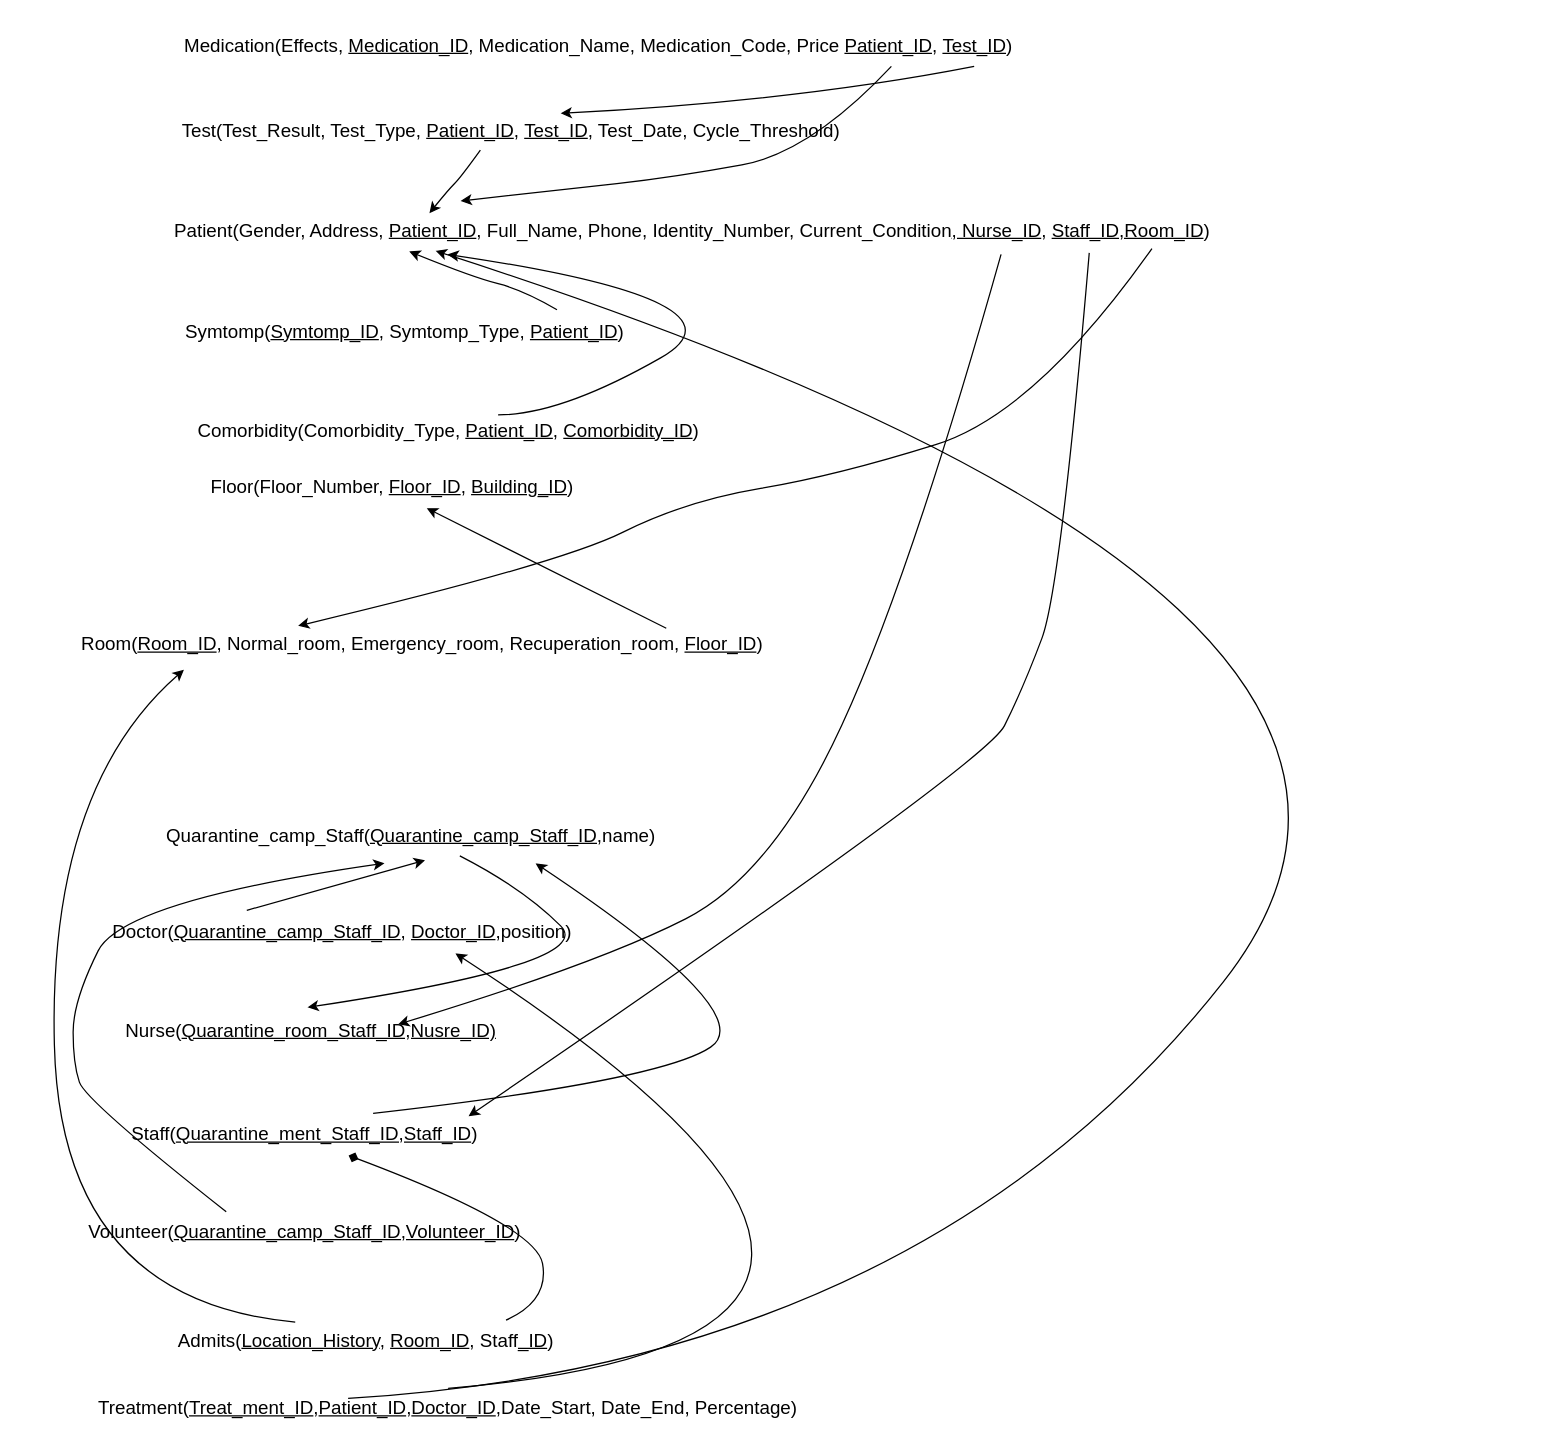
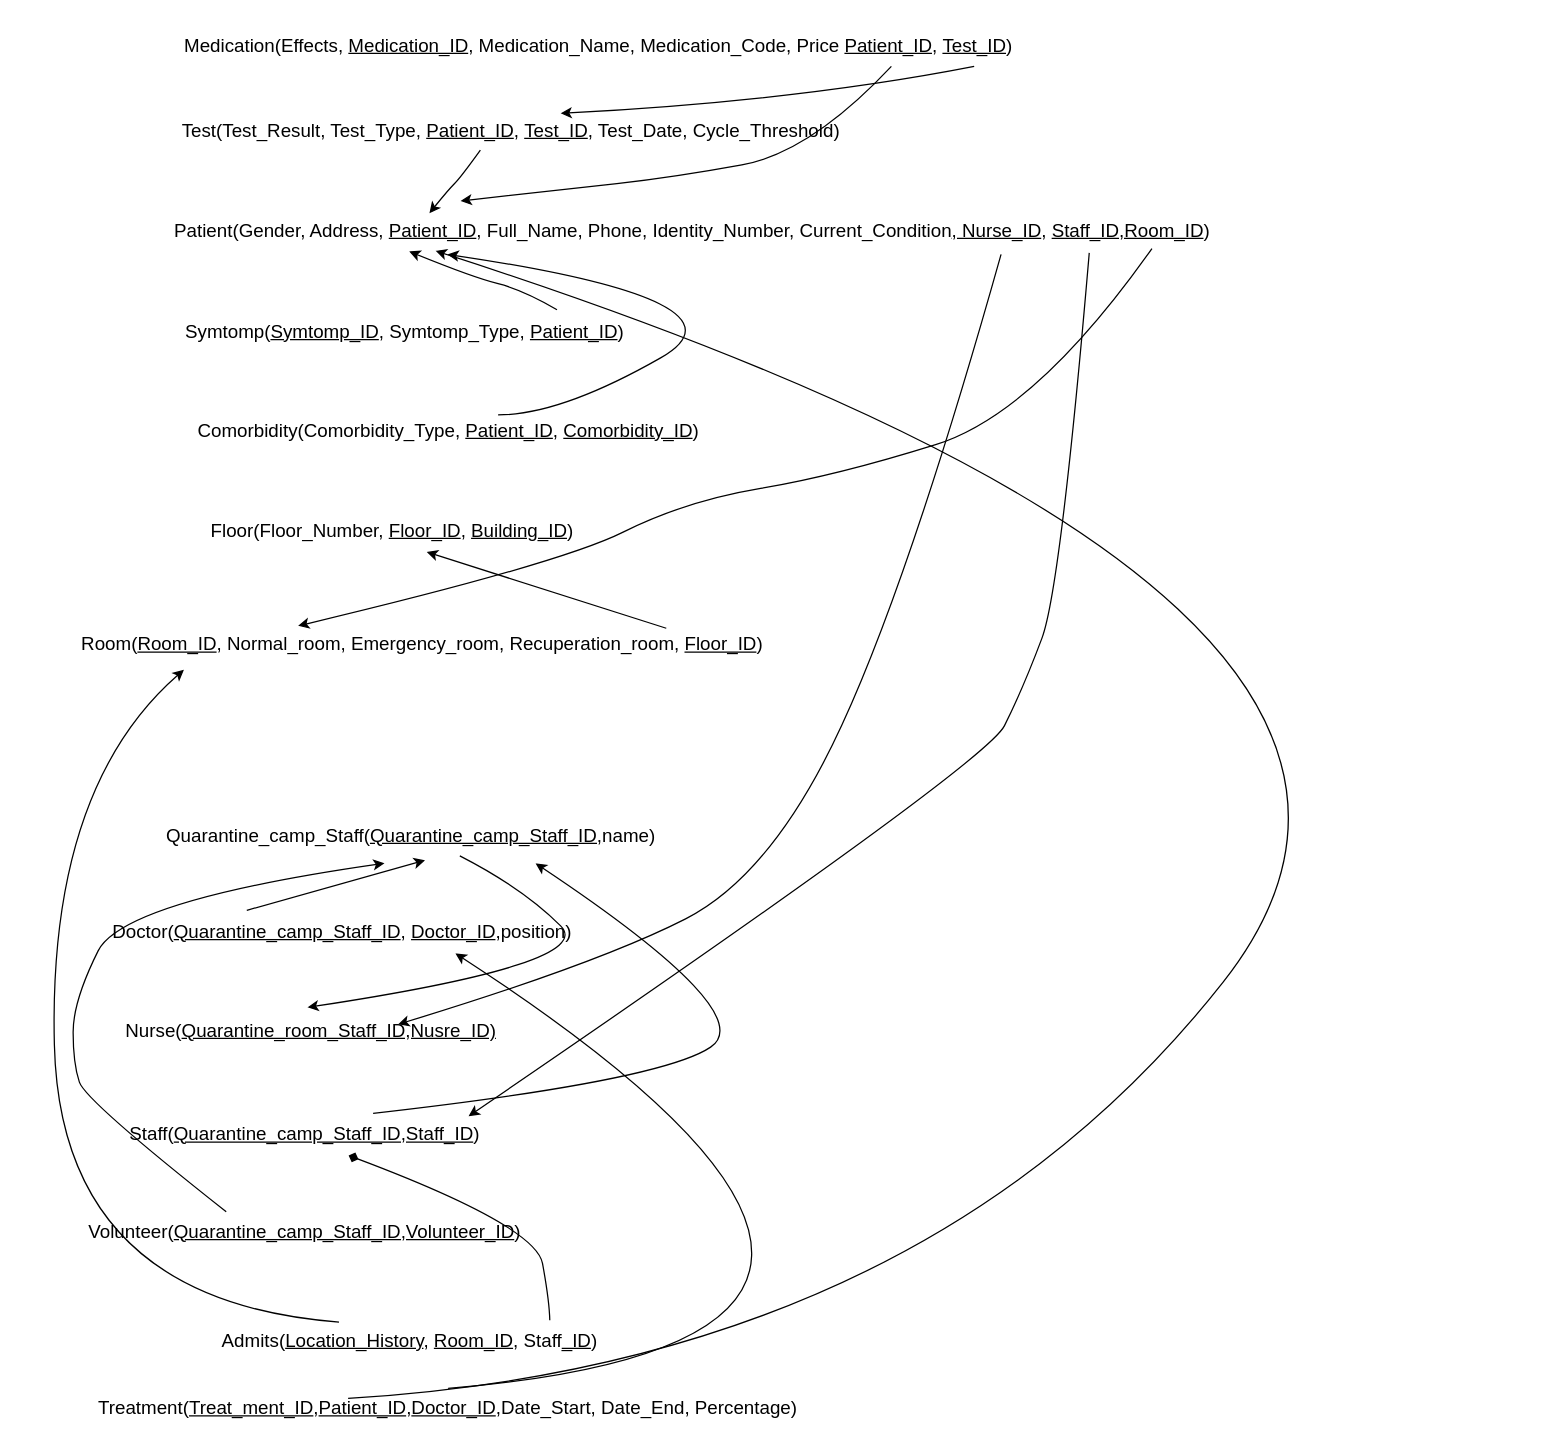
  <mxCell id="0" />
  <mxCell id="1" parent="0" />
  <mxCell id="2" value="Patient(Gender, Address, &lt;u style=&quot;font-size: 15px;&quot;&gt;Patient_ID&lt;/u&gt;, Full_Name, Phone, Identity_Number, Current_Condition&lt;u style=&quot;font-size: 15px;&quot;&gt;, Nurse_ID&lt;/u&gt;, &lt;u style=&quot;font-size: 15px;&quot;&gt;Staff_ID,Room_ID&lt;/u&gt;)" style="text;html=1;align=center;verticalAlign=middle;resizable=0;points=[];autosize=1;strokeColor=none;fillColor=none;fontSize=15;" parent="1" vertex="1"><mxGeometry x="128" y="168.25" width="850" height="30" as="geometry" /></mxCell>
  <mxCell id="3" value="Symtomp(&lt;u style=&quot;font-size: 15px;&quot;&gt;Symtomp_ID&lt;/u&gt;, Symtomp_Type, &lt;u style=&quot;font-size: 15px;&quot;&gt;Patient_ID&lt;/u&gt;)" style="text;html=1;align=center;verticalAlign=middle;resizable=0;points=[];autosize=1;strokeColor=none;fillColor=none;fontSize=15;" parent="1" vertex="1"><mxGeometry x="138" y="249.25" width="370" height="30" as="geometry" /></mxCell>
  <mxCell id="4" value="Comorbidity(Comorbidity_Type, &lt;u style=&quot;font-size: 15px;&quot;&gt;Patient_ID&lt;/u&gt;, &lt;u style=&quot;font-size: 15px;&quot;&gt;Comorbidity_ID&lt;/u&gt;)" style="text;html=1;align=center;verticalAlign=middle;resizable=0;points=[];autosize=1;strokeColor=none;fillColor=none;fontSize=15;" parent="1" vertex="1"><mxGeometry x="148" y="327.5" width="420" height="30" as="geometry" /></mxCell>
- <mxCell id="5" value="Floor(Floor_Number, &lt;u style=&quot;font-size: 15px;&quot;&gt;Floor_ID&lt;/u&gt;, &lt;u style=&quot;font-size: 15px;&quot;&gt;Building_ID&lt;/u&gt;)" style="text;html=1;align=center;verticalAlign=middle;resizable=0;points=[];autosize=1;strokeColor=none;fillColor=none;fontSize=15;" parent="1" vertex="1"><mxGeometry x="158" y="372.5" width="310" height="30" as="geometry" /></mxCell>
+ <mxCell id="5" value="Floor(Floor_Number, &lt;u style=&quot;font-size: 15px;&quot;&gt;Floor_ID&lt;/u&gt;, &lt;u style=&quot;font-size: 15px;&quot;&gt;Building_ID&lt;/u&gt;)" style="text;html=1;align=center;verticalAlign=middle;resizable=0;points=[];autosize=1;strokeColor=none;fillColor=none;fontSize=15;" parent="1" vertex="1"><mxGeometry x="158" y="407.5" width="310" height="30" as="geometry" /></mxCell>
  <mxCell id="6" value="Quarantine_camp_Staff(&lt;u&gt;Quarantine_camp_Staff_ID,&lt;/u&gt;&lt;span style=&quot;font-size: 15px;&quot;&gt;name&lt;/span&gt;)" style="text;html=1;align=center;verticalAlign=middle;resizable=0;points=[];autosize=1;strokeColor=none;fillColor=none;fontSize=15;" parent="1" vertex="1"><mxGeometry x="123" y="652.41" width="410" height="30" as="geometry" /></mxCell>
  <mxCell id="7" value="Test(Test_Result, Test_Type,&amp;nbsp;&lt;u style=&quot;border-color: var(--border-color); font-size: 15px;&quot;&gt;Patient_ID&lt;/u&gt;&lt;span style=&quot;font-size: 15px;&quot;&gt;,&amp;nbsp;&lt;/span&gt;&lt;u style=&quot;border-color: var(--border-color); font-size: 15px;&quot;&gt;Test_ID&lt;/u&gt;&lt;span style=&quot;font-size: 15px;&quot;&gt;, Test_Date, Cycle_Threshold)&lt;/span&gt;" style="text;html=1;align=center;verticalAlign=middle;resizable=0;points=[];autosize=1;strokeColor=none;fillColor=none;fontSize=15;" parent="1" vertex="1"><mxGeometry x="133" y="88.25" width="550" height="30" as="geometry" /></mxCell>
  <mxCell id="8" value="Medication(Effects,&amp;nbsp;&lt;u style=&quot;border-color: var(--border-color); font-size: 15px;&quot;&gt;Medication_ID&lt;/u&gt;&lt;span style=&quot;font-size: 15px;&quot;&gt;, Medication_Name, Medication_Code, Price&amp;nbsp;&lt;/span&gt;&lt;u style=&quot;border-color: var(--border-color); font-size: 15px;&quot;&gt;Patient_ID&lt;/u&gt;&lt;span style=&quot;font-size: 15px;&quot;&gt;,&amp;nbsp;&lt;/span&gt;&lt;u style=&quot;border-color: var(--border-color); font-size: 15px;&quot;&gt;Test_ID&lt;/u&gt;&lt;span style=&quot;font-size: 15px;&quot;&gt;)&lt;/span&gt;" style="text;html=1;align=center;verticalAlign=middle;resizable=0;points=[];autosize=1;strokeColor=none;fillColor=none;fontSize=15;" parent="1" vertex="1"><mxGeometry x="133" y="20" width="690" height="30" as="geometry" /></mxCell>
  <mxCell id="9" value="" style="curved=1;endArrow=classic;html=1;rounded=0;exitX=0.84;exitY=1.081;exitDx=0;exitDy=0;exitPerimeter=0;fontSize=15;" parent="1" source="8" edge="1"><mxGeometry width="50" height="50" relative="1" as="geometry"><mxPoint x="520.512" y="-38.75" as="sourcePoint" /><mxPoint x="368" y="160" as="targetPoint" /><Array as="points"><mxPoint x="648" y="121.25" /><mxPoint x="538" y="141.25" /><mxPoint x="448" y="151.25" /></Array></mxGeometry></mxCell>
  <mxCell id="10" value="" style="curved=1;endArrow=classic;html=1;rounded=0;exitX=0.456;exitY=1.036;exitDx=0;exitDy=0;exitPerimeter=0;fontSize=15;entryX=0.253;entryY=0.054;entryDx=0;entryDy=0;entryPerimeter=0;" parent="1" source="7" target="2" edge="1"><mxGeometry width="50" height="50" relative="1" as="geometry"><mxPoint x="408" y="261.25" as="sourcePoint" /><mxPoint x="358" y="161.25" as="targetPoint" /><Array as="points"><mxPoint x="368" y="141.25" /><mxPoint x="358" y="151.25" /></Array></mxGeometry></mxCell>
  <mxCell id="11" value="" style="curved=1;endArrow=classic;html=1;rounded=0;exitX=0.936;exitY=1.081;exitDx=0;exitDy=0;exitPerimeter=0;fontSize=15;" parent="1" source="8" edge="1"><mxGeometry width="50" height="50" relative="1" as="geometry"><mxPoint x="648" y="131.25" as="sourcePoint" /><mxPoint x="448" y="90" as="targetPoint" /><Array as="points"><mxPoint x="638" y="80" /></Array></mxGeometry></mxCell>
  <mxCell id="12" value="" style="curved=1;endArrow=classic;html=1;rounded=0;exitX=0.83;exitY=-0.073;exitDx=0;exitDy=0;exitPerimeter=0;fontSize=15;entryX=0.234;entryY=1.074;entryDx=0;entryDy=0;entryPerimeter=0;" parent="1" source="3" target="2" edge="1"><mxGeometry width="50" height="50" relative="1" as="geometry"><mxPoint x="378" y="271.25" as="sourcePoint" /><mxPoint x="378" y="201.25" as="targetPoint" /><Array as="points"><mxPoint x="418" y="231.25" /><mxPoint x="378" y="221.25" /></Array></mxGeometry></mxCell>
  <mxCell id="13" value="" style="curved=1;endArrow=classic;html=1;rounded=0;fontSize=15;entryX=0.27;entryY=1.152;entryDx=0;entryDy=0;entryPerimeter=0;" parent="1" target="2" edge="1"><mxGeometry width="50" height="50" relative="1" as="geometry"><mxPoint x="398" y="331.25" as="sourcePoint" /><mxPoint x="398" y="201.25" as="targetPoint" /><Array as="points"><mxPoint x="448" y="331.25" /><mxPoint x="608" y="240" /></Array></mxGeometry></mxCell>
  <mxCell id="14" value="" style="curved=1;endArrow=classic;html=1;rounded=0;entryX=0.59;entryY=1.112;entryDx=0;entryDy=0;entryPerimeter=0;exitX=0.843;exitY=0.089;exitDx=0;exitDy=0;exitPerimeter=0;fontSize=15;" parent="1" source="21" target="5" edge="1"><mxGeometry width="50" height="50" relative="1" as="geometry"><mxPoint x="385.76" y="486.274" as="sourcePoint" /><mxPoint x="468" y="511.25" as="targetPoint" /><Array as="points" /></mxGeometry></mxCell>
  <mxCell id="15" value="" style="curved=1;endArrow=classic;html=1;rounded=0;fontSize=15;exitX=0.791;exitY=1.152;exitDx=0;exitDy=0;exitPerimeter=0;" parent="1" source="2" edge="1"><mxGeometry width="50" height="50" relative="1" as="geometry"><mxPoint x="788" y="220" as="sourcePoint" /><mxPoint x="318" y="818.75" as="targetPoint" /><Array as="points"><mxPoint x="728" y="460" /><mxPoint x="618" y="698.75" /><mxPoint x="478" y="770" /></Array></mxGeometry></mxCell>
  <mxCell id="16" value="Doctor(&lt;u style=&quot;border-color: var(--border-color);&quot;&gt;Quarantine_camp_Staff_ID&lt;/u&gt;, &lt;u&gt;Doctor_ID&lt;/u&gt;,&lt;span style=&quot;font-size: 15px;&quot;&gt;position&lt;/span&gt;)" style="text;html=1;align=center;verticalAlign=middle;resizable=0;points=[];autosize=1;strokeColor=none;fillColor=none;fontSize=15;" parent="1" vertex="1"><mxGeometry x="78" y="729.25" width="390" height="30" as="geometry" /></mxCell>
  <mxCell id="17" value="Nurse(&lt;u style=&quot;border-color: var(--border-color);&quot;&gt;Quarantine_room_Staff_ID,Nusre_ID)&lt;/u&gt;" style="text;html=1;align=center;verticalAlign=middle;resizable=0;points=[];autosize=1;strokeColor=none;fillColor=none;fontSize=15;" parent="1" vertex="1"><mxGeometry x="88" y="808.25" width="320" height="30" as="geometry" /></mxCell>
- <mxCell id="18" value="Staff(&lt;u style=&quot;border-color: var(--border-color);&quot;&gt;Quarantine_ment_Staff_ID,Staff_ID&lt;/u&gt;)" style="text;html=1;align=center;verticalAlign=middle;resizable=0;points=[];autosize=1;strokeColor=none;fillColor=none;fontSize=15;" parent="1" vertex="1"><mxGeometry x="93" y="891.25" width="300" height="30" as="geometry" /></mxCell>
+ <mxCell id="18" value="Staff(&lt;u style=&quot;border-color: var(--border-color);&quot;&gt;Quarantine_camp_Staff_ID,Staff_ID&lt;/u&gt;)" style="text;html=1;align=center;verticalAlign=middle;resizable=0;points=[];autosize=1;strokeColor=none;fillColor=none;fontSize=15;" parent="1" vertex="1"><mxGeometry x="93" y="891.25" width="300" height="30" as="geometry" /></mxCell>
  <mxCell id="19" value="Volunteer(&lt;u style=&quot;border-color: var(--border-color);&quot;&gt;Quarantine_camp_Staff_ID,Volunteer_ID&lt;/u&gt;)" style="text;html=1;align=center;verticalAlign=middle;resizable=0;points=[];autosize=1;strokeColor=none;fillColor=none;fontSize=15;" parent="1" vertex="1"><mxGeometry x="58" y="968.75" width="370" height="30" as="geometry" /></mxCell>
  <mxCell id="20" value="" style="curved=1;endArrow=classic;html=1;rounded=0;exitX=0.874;exitY=1.113;exitDx=0;exitDy=0;exitPerimeter=0;entryX=0.938;entryY=0.033;entryDx=0;entryDy=0;entryPerimeter=0;fontSize=15;" parent="1" source="2" target="18" edge="1"><mxGeometry width="50" height="50" relative="1" as="geometry"><mxPoint x="788" y="461.25" as="sourcePoint" /><mxPoint x="838" y="411.25" as="targetPoint" /><Array as="points"><mxPoint x="848" y="470" /><mxPoint x="818" y="550" /><mxPoint x="788" y="610" /></Array></mxGeometry></mxCell>
  <mxCell id="21" value="Room(&lt;u style=&quot;font-size: 15px;&quot;&gt;Room_ID&lt;/u&gt;,&amp;nbsp;Normal_room,&amp;nbsp;Emergency_room,&amp;nbsp;Recuperation_room, &lt;u style=&quot;font-size: 15px;&quot;&gt;Floor_ID&lt;/u&gt;)" style="text;html=1;align=center;verticalAlign=middle;resizable=0;points=[];autosize=1;strokeColor=none;fillColor=none;fontSize=15;" parent="1" vertex="1"><mxGeometry x="52" y="499.25" width="570" height="30" as="geometry" /></mxCell>
- <mxCell id="22" value="Admits(&lt;u style=&quot;font-size: 15px;&quot;&gt;Location_History&lt;/u&gt;, &lt;u style=&quot;font-size: 15px;&quot;&gt;Room_ID&lt;/u&gt;, Staff&lt;u style=&quot;font-size: 15px;&quot;&gt;_ID&lt;/u&gt;)" style="text;html=1;align=center;verticalAlign=middle;resizable=0;points=[];autosize=1;strokeColor=none;fillColor=none;fontSize=15;" parent="1" vertex="1"><mxGeometry x="132" y="1056" width="320" height="30" as="geometry" /></mxCell>
+ <mxCell id="22" value="Admits(&lt;u style=&quot;font-size: 15px;&quot;&gt;Location_History&lt;/u&gt;, &lt;u style=&quot;font-size: 15px;&quot;&gt;Room_ID&lt;/u&gt;, Staff&lt;u style=&quot;font-size: 15px;&quot;&gt;_ID&lt;/u&gt;)" style="text;html=1;align=center;verticalAlign=middle;resizable=0;points=[];autosize=1;strokeColor=none;fillColor=none;fontSize=15;" parent="1" vertex="1"><mxGeometry x="167" y="1056" width="320" height="30" as="geometry" /></mxCell>
  <mxCell id="23" value="" style="curved=1;endArrow=diamond;html=1;rounded=0;entryX=0.618;entryY=1.082;entryDx=0;entryDy=0;entryPerimeter=0;exitX=0.851;exitY=-0.019;exitDx=0;exitDy=0;exitPerimeter=0;fontSize=15;" parent="1" source="22" target="18" edge="1"><mxGeometry width="50" height="50" relative="1" as="geometry"><mxPoint x="377" y="1048" as="sourcePoint" /><mxPoint x="274" y="1013" as="targetPoint" /><Array as="points"><mxPoint x="439" y="1040" /><mxPoint x="428" y="980" /></Array></mxGeometry></mxCell>
  <mxCell id="24" value="" style="curved=1;endArrow=classic;html=1;rounded=0;entryX=0.166;entryY=1.196;entryDx=0;entryDy=0;entryPerimeter=0;fontSize=15;exitX=0.324;exitY=0.031;exitDx=0;exitDy=0;exitPerimeter=0;" parent="1" source="22" target="21" edge="1"><mxGeometry width="50" height="50" relative="1" as="geometry"><mxPoint x="268" y="1050" as="sourcePoint" /><mxPoint x="98" y="940" as="targetPoint" /><Array as="points"><mxPoint x="48" y="1040" /><mxPoint x="38" y="630" /></Array></mxGeometry></mxCell>
  <mxCell id="25" value="" style="curved=1;endArrow=classic;html=1;rounded=0;exitX=0.933;exitY=0.996;exitDx=0;exitDy=0;exitPerimeter=0;fontSize=15;" parent="1" source="2" edge="1"><mxGeometry width="50" height="50" relative="1" as="geometry"><mxPoint x="937.03" y="212.18" as="sourcePoint" /><mxPoint x="238" y="500" as="targetPoint" /><Array as="points"><mxPoint x="828" y="330" /><mxPoint x="668" y="380" /><mxPoint x="548" y="400" /><mxPoint x="448" y="450" /></Array></mxGeometry></mxCell>
  <mxCell id="26" value="" style="endArrow=none;html=1;rounded=0;exitX=0.528;exitY=1.171;exitDx=0;exitDy=0;exitPerimeter=0;entryX=0.305;entryY=-0.057;entryDx=0;entryDy=0;entryPerimeter=0;endFill=0;startArrow=classic;startFill=1;" parent="1" source="6" target="16" edge="1"><mxGeometry width="50" height="50" relative="1" as="geometry"><mxPoint x="678" y="830" as="sourcePoint" /><mxPoint x="198" y="780" as="targetPoint" /></mxGeometry></mxCell>
  <mxCell id="27" value="" style="endArrow=classic;html=1;entryX=0.492;entryY=-0.102;entryDx=0;entryDy=0;entryPerimeter=0;exitX=0.596;exitY=1.053;exitDx=0;exitDy=0;exitPerimeter=0;curved=1;" parent="1" source="6" target="17" edge="1"><mxGeometry width="50" height="50" relative="1" as="geometry"><mxPoint x="358" y="700" as="sourcePoint" /><mxPoint x="221" y="738" as="targetPoint" /><Array as="points"><mxPoint x="418" y="710" /><mxPoint x="478" y="770" /></Array></mxGeometry></mxCell>
  <mxCell id="28" value="" style="endArrow=none;html=1;curved=1;startArrow=classic;startFill=1;endFill=0;" parent="1" edge="1"><mxGeometry width="50" height="50" relative="1" as="geometry"><mxPoint x="428" y="690" as="sourcePoint" /><mxPoint x="298" y="890" as="targetPoint" /><Array as="points"><mxPoint x="608" y="810" /><mxPoint x="528" y="864" /></Array></mxGeometry></mxCell>
  <mxCell id="29" value="" style="endArrow=none;html=1;curved=1;entryX=0.331;entryY=-0.001;entryDx=0;entryDy=0;entryPerimeter=0;endFill=0;startArrow=classic;startFill=1;exitX=0.449;exitY=1.249;exitDx=0;exitDy=0;exitPerimeter=0;" parent="1" source="6" target="19" edge="1"><mxGeometry width="50" height="50" relative="1" as="geometry"><mxPoint x="268" y="690" as="sourcePoint" /><mxPoint x="-82" y="882.41" as="targetPoint" /><Array as="points"><mxPoint x="98" y="720" /><mxPoint x="58" y="800" /><mxPoint x="58" y="850" /><mxPoint x="68" y="880" /></Array></mxGeometry></mxCell>
  <mxCell id="30" value="&lt;font style=&quot;font-size: 15px;&quot;&gt;Treatment(&lt;font style=&quot;font-size: 15px;&quot;&gt;&lt;u&gt;Treat_ment_ID&lt;/u&gt;,&lt;u&gt;Patient_ID&lt;/u&gt;,&lt;u&gt;Doctor_ID&lt;/u&gt;&lt;/font&gt;,Date_Start, Date_End, Percentage)&lt;/font&gt;" style="text;html=1;strokeColor=none;fillColor=none;align=center;verticalAlign=middle;whiteSpace=wrap;rounded=0;" vertex="1" parent="1"><mxGeometry x="20" y="1110" width="676" height="30" as="geometry" /></mxCell>
  <mxCell id="31" value="" style="endArrow=classic;html=1;exitX=0.5;exitY=0;exitDx=0;exitDy=0;entryX=0.733;entryY=1.092;entryDx=0;entryDy=0;entryPerimeter=0;curved=1;" edge="1" parent="1" source="30" target="16"><mxGeometry width="50" height="50" relative="1" as="geometry"><mxPoint x="678" y="1008.75" as="sourcePoint" /><mxPoint x="728" y="958.75" as="targetPoint" /><Array as="points"><mxPoint x="838" y="1070" /></Array></mxGeometry></mxCell>
  <mxCell id="32" value="" style="endArrow=classic;html=1;exitX=0.5;exitY=0;exitDx=0;exitDy=0;curved=1;" edge="1" parent="1"><mxGeometry width="50" height="50" relative="1" as="geometry"><mxPoint x="278" y="1118" as="sourcePoint" /><mxPoint x="348" y="200" as="targetPoint" /><Array as="points"><mxPoint x="738" y="1090" /><mxPoint x="1218" y="480" /></Array></mxGeometry></mxCell>
